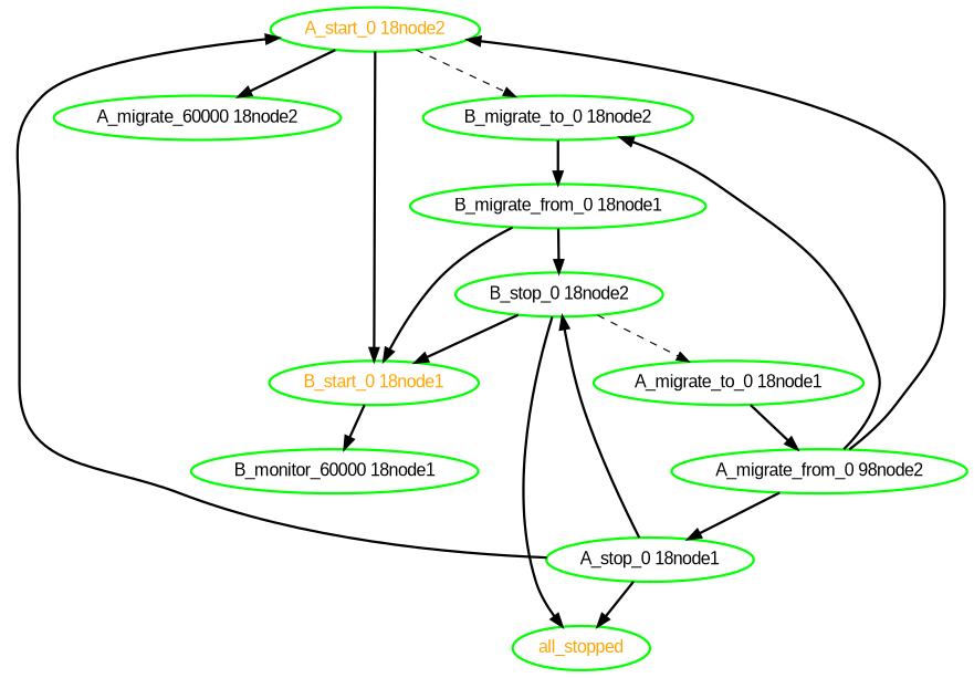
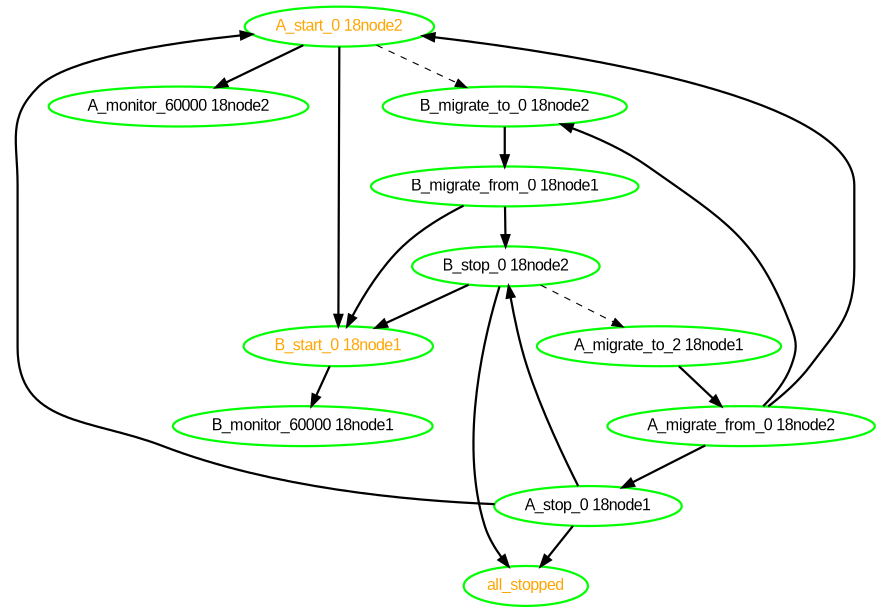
  digraph {
    fontname="Liberation Sans"
    node [color=green fontcolor=black fontname="Liberation Sans" style=bold]
    edge [fontname="Liberation Sans" style=bold]
    "A_start_0 18node2" [fontcolor=orange]
-   "A_migrate_from_0 18node2" [label="A_migrate_from_0 98node2"]
+   "A_migrate_from_0 18node2"
    "A_stop_0 18node1"
    "B_migrate_to_0 18node2"
-   "A_monitor_60000 18node2" [label="A_migrate_60000 18node2"]
+   "A_monitor_60000 18node2"
    "B_start_0 18node1" [fontcolor=orange]
    all_stopped [fontcolor=orange]
    "B_stop_0 18node2"
    "B_migrate_from_0 18node1"
    "B_monitor_60000 18node1"
-   "A_migrate_to_0 18node1"
+   "A_migrate_to_0 18node1" [label="A_migrate_to_2 18node1"]
    "A_start_0 18node2" -> "B_migrate_to_0 18node2" [style=dashed]
    "A_start_0 18node2" -> "A_monitor_60000 18node2"
    "A_start_0 18node2" -> "B_start_0 18node1"
    "A_migrate_from_0 18node2" -> "A_start_0 18node2"
    "A_migrate_from_0 18node2" -> "A_stop_0 18node1"
    "A_migrate_from_0 18node2" -> "B_migrate_to_0 18node2"
    "A_stop_0 18node1" -> "A_start_0 18node2"
    "A_stop_0 18node1" -> all_stopped
    "A_stop_0 18node1" -> "B_stop_0 18node2"
    "B_migrate_to_0 18node2" -> "B_migrate_from_0 18node1"
    "B_start_0 18node1" -> "B_monitor_60000 18node1"
    "B_stop_0 18node2" -> "B_start_0 18node1"
    "B_stop_0 18node2" -> all_stopped
    "B_stop_0 18node2" -> "A_migrate_to_0 18node1" [style=dashed]
    "B_migrate_from_0 18node1" -> "B_start_0 18node1"
    "B_migrate_from_0 18node1" -> "B_stop_0 18node2"
    "A_migrate_to_0 18node1" -> "A_migrate_from_0 18node2"
  }
